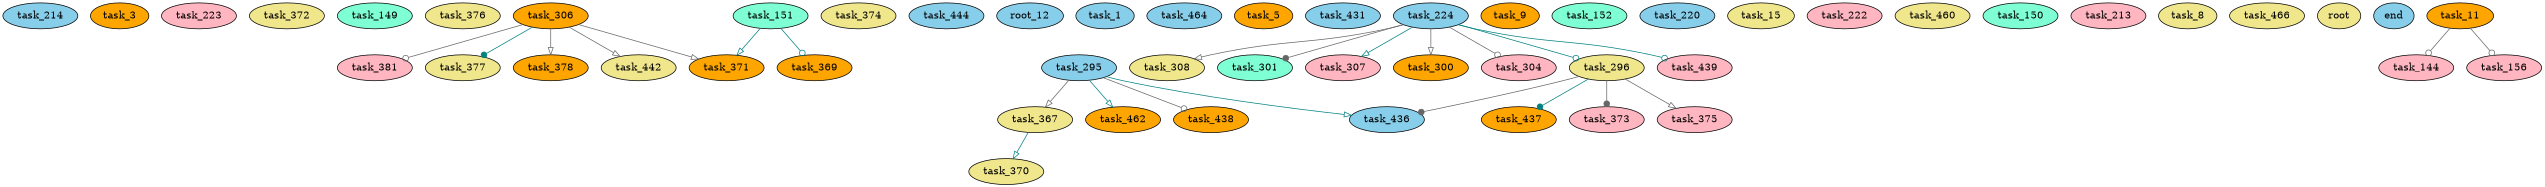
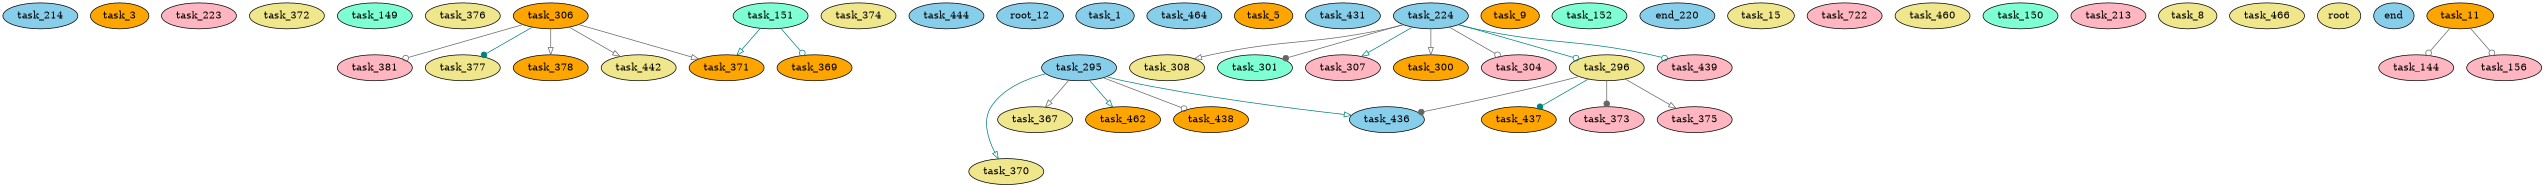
  digraph {
    node [fillcolor=khaki style=filled]
    edge [arrowhead=onormal color=gray40]
    task_214 [fillcolor=skyblue]
    task_3 [fillcolor=orange]
    task_223 [fillcolor=lightpink]
    task_372
    task_149 [fillcolor=aquamarine]
    task_376
    task_381 [fillcolor=lightpink]
    task_374
    task_444 [fillcolor=skyblue]
    n10 [fillcolor=skyblue label=root_12]
    task_1 [fillcolor=skyblue]
    task_464 [fillcolor=skyblue]
    task_5 [fillcolor=orange]
    task_431 [fillcolor=skyblue]
    task_437 [fillcolor=orange]
    task_371 [fillcolor=orange]
    task_9 [fillcolor=orange]
    task_152 [fillcolor=aquamarine]
-   task_220 [fillcolor=skyblue]
+   task_220 [fillcolor=skyblue label=end_220]
    task_436 [fillcolor=skyblue]
    task_15
-   task_222 [fillcolor=lightpink]
+   task_222 [fillcolor=lightpink label=task_722]
    task_460
    task_150 [fillcolor=aquamarine]
    task_213 [fillcolor=lightpink]
    task_8
    task_466
    root
    end [fillcolor=skyblue]
    task_11 [fillcolor=orange]
    task_144 [fillcolor=lightpink]
    task_156 [fillcolor=lightpink]
    task_295 [fillcolor=skyblue]
    task_370
    task_367
    task_462 [fillcolor=orange]
    task_438 [fillcolor=orange]
    task_151 [fillcolor=aquamarine]
    task_369 [fillcolor=orange]
    task_224 [fillcolor=skyblue]
    task_308
    task_301 [fillcolor=aquamarine]
    task_307 [fillcolor=lightpink]
    task_300 [fillcolor=orange]
    task_304 [fillcolor=lightpink]
    task_296
    task_439 [fillcolor=lightpink]
    task_373 [fillcolor=lightpink]
    task_375 [fillcolor=lightpink]
    task_306 [fillcolor=orange]
    task_377
    task_378 [fillcolor=orange]
    task_442
    task_11 -> task_144 [arrowhead=odot]
    task_11 -> task_156 [arrowhead=odot]
    task_295 -> task_436 [color=teal]
-   task_367 -> task_370 [color=teal]
+   task_295 -> task_370 [color=teal]
    task_295 -> task_367
    task_295 -> task_462 [color=teal]
    task_295 -> task_438 [arrowhead=odot]
    task_151 -> task_371 [color=teal]
    task_151 -> task_369 [arrowhead=odot color=teal]
    task_224 -> task_308
    task_224 -> task_301 [arrowhead=dot]
    task_224 -> task_307 [color=teal]
    task_224 -> task_300
    task_224 -> task_304 [arrowhead=odot]
    task_224 -> task_296 [arrowhead=odot color=teal]
    task_224 -> task_439 [arrowhead=odot color=teal]
    task_296 -> task_437 [arrowhead=dot color=teal]
    task_296 -> task_436 [arrowhead=dot]
    task_296 -> task_373 [arrowhead=dot]
    task_296 -> task_375
    task_306 -> task_381 [arrowhead=odot]
    task_306 -> task_371
    task_306 -> task_377 [arrowhead=dot color=teal]
    task_306 -> task_378
    task_306 -> task_442
  }
